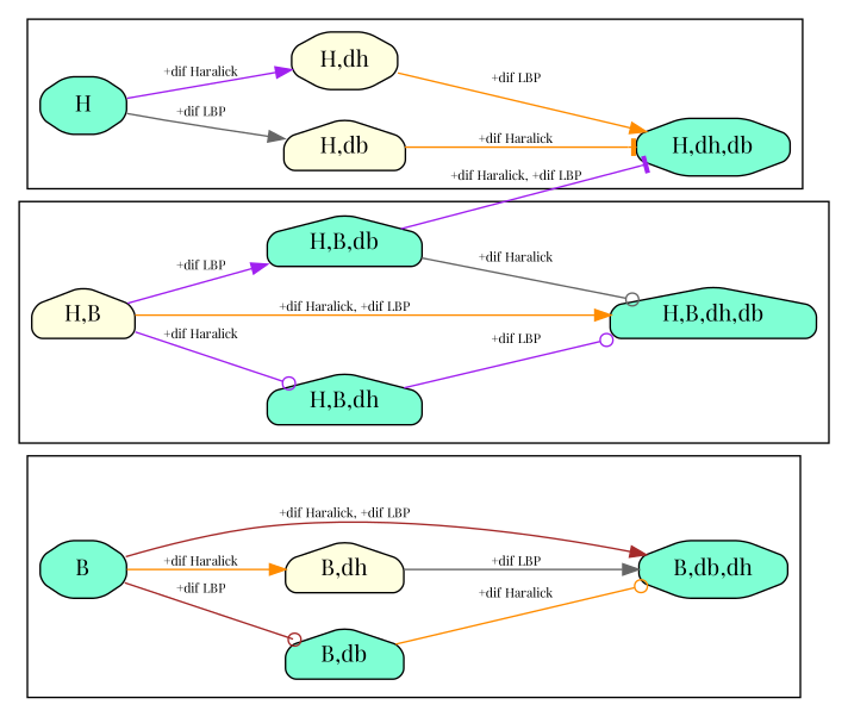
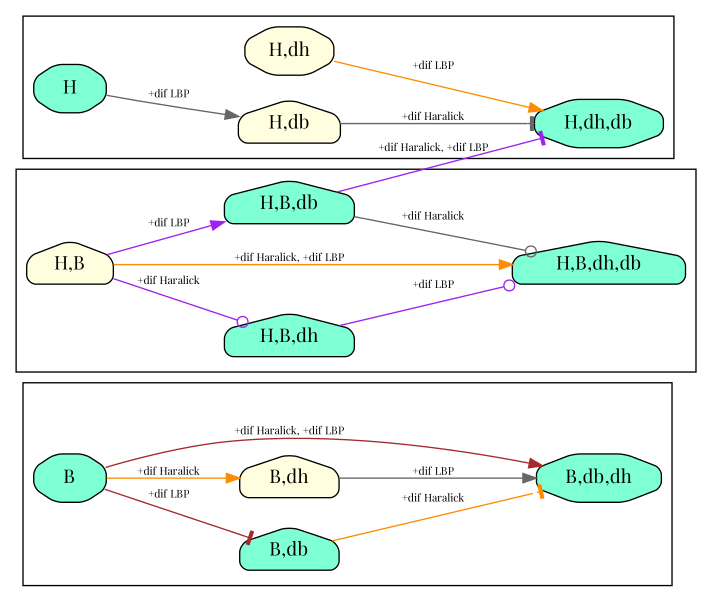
  digraph {
    fontname="Playfair Display"
    rankdir=LR
    node [fillcolor=aquamarine fontname="Playfair Display" shape=house style="rounded,filled"]
    edge [arrowhead=normal color=purple fontname="Playfair Display" fontsize=8]
    n1 [label=B shape=octagon]
    n2 [label="B,db"]
    n3 [fillcolor=lightyellow label="B,dh"]
    n4 [label="B,db,dh" shape=octagon]
    n5 [label=H shape=octagon]
    n6 [fillcolor=lightyellow label="H,db"]
    n7 [fillcolor=lightyellow label="H,dh" shape=octagon]
    n8 [label="H,dh,db" shape=octagon]
    n9 [fillcolor=lightyellow label="H,B"]
    n10 [label="H,B,db"]
    n11 [label="H,B,dh"]
    n12 [label="H,B,dh,db"]
    subgraph cluster_1 {
      n1
      n2
      n3
      n4
    }
    subgraph cluster_2 {
      n5
      n6
      n7
      n8
    }
    subgraph cluster_3 {
      n9
      n10
      n11
      n12
    }
-   n1 -> n2 [arrowhead=odot color=brown label="+dif LBP"]
+   n1 -> n2 [arrowhead=tee color=brown label="+dif LBP"]
    n1 -> n3 [color=darkorange label="+dif Haralick"]
    n1 -> n4 [color=brown label="+dif Haralick, +dif LBP"]
-   n2 -> n4 [arrowhead=odot color=darkorange label="+dif Haralick"]
+   n2 -> n4 [arrowhead=tee color=darkorange label="+dif Haralick"]
    n3 -> n4 [color=gray40 label="+dif LBP"]
    n5 -> n6 [color=gray40 label="+dif LBP"]
-   n5 -> n7 [label="+dif Haralick"]
-   n6 -> n8 [arrowhead=tee color=darkorange label="+dif Haralick"]
+   n6 -> n8 [arrowhead=tee color=gray40 label="+dif Haralick"]
    n7 -> n8 [color=darkorange label="+dif LBP"]
    n9 -> n10 [label="+dif LBP"]
    n9 -> n11 [arrowhead=odot label="+dif Haralick"]
    n9 -> n12 [color=darkorange label="+dif Haralick, +dif LBP"]
    n10 -> n8 [arrowhead=tee label="+dif Haralick, +dif LBP"]
    n10 -> n12 [arrowhead=odot color=gray40 label="+dif Haralick"]
    n11 -> n12 [arrowhead=odot label="+dif LBP"]
  }
